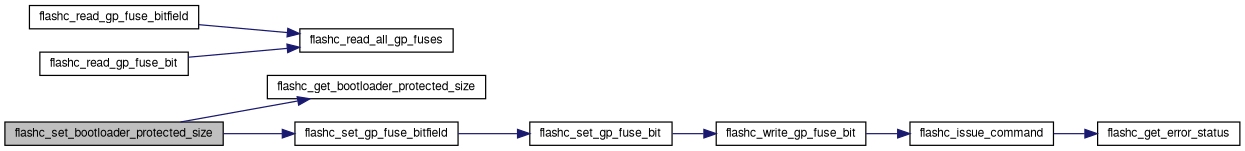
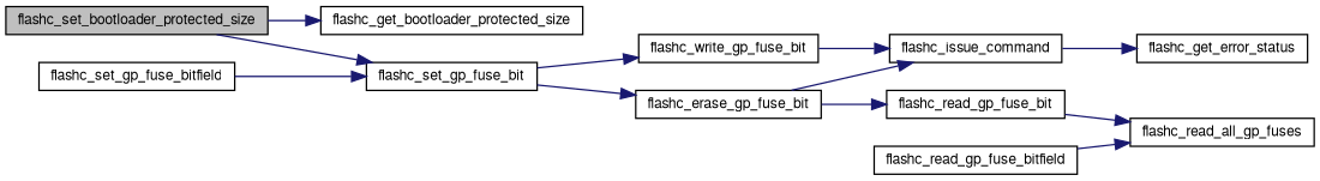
  digraph {
    rankdir=LR
    node [color=black fillcolor=white fontname=FreeSans fontsize=10 shape=record style=filled]
    edge [color=midnightblue fontname=FreeSans fontsize=10 labelfontname=FreeSans labelfontsize=10 style=solid]
    n1 [fillcolor=grey75 fontcolor=black height=0.2 label=flashc_set_bootloader_protected_size width=0.4]
    n2 [height=0.2 label=flashc_get_bootloader_protected_size width=0.4]
    n3 [height=0.2 label=flashc_set_gp_fuse_bitfield width=0.4]
    n4 [height=0.2 label=flashc_set_gp_fuse_bit width=0.4]
    n5 [height=0.2 label=flashc_read_gp_fuse_bitfield width=0.4]
    n6 [height=0.2 label=flashc_read_all_gp_fuses width=0.4]
+   n7 [height=0.2 label=flashc_erase_gp_fuse_bit width=0.4]
    n8 [height=0.2 label=flashc_write_gp_fuse_bit width=0.4]
    n9 [height=0.2 label=flashc_issue_command width=0.4]
    n10 [height=0.2 label=flashc_read_gp_fuse_bit width=0.4]
    n11 [height=0.2 label=flashc_get_error_status width=0.4]
    n1 -> n2
-   n1 -> n3
+   n1 -> n4
    n3 -> n4
+   n4 -> n7
    n4 -> n8
    n5 -> n6
+   n7 -> n9
+   n7 -> n10
    n8 -> n9
    n9 -> n11
    n10 -> n6
  }
